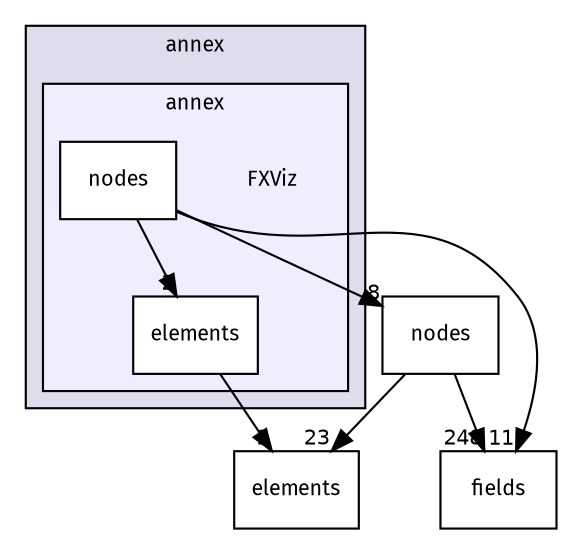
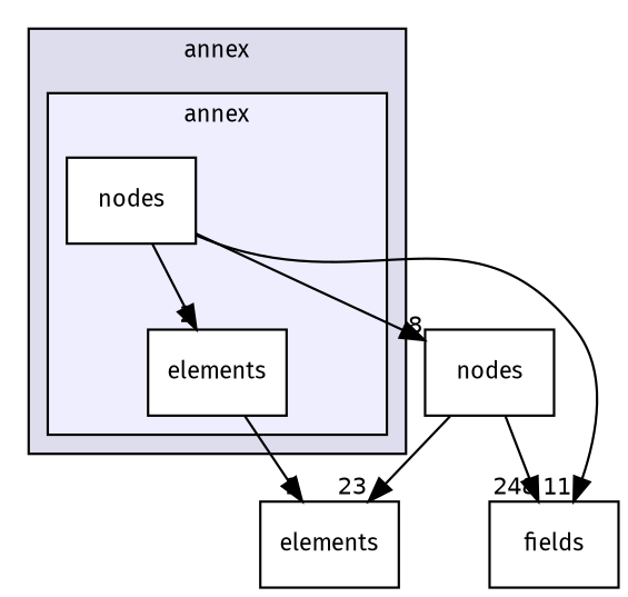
  digraph {
    compound=true
    fontname="Fira Sans"
    node [fontname="Fira Sans" fontsize=10 shape=box]
    edge [headlabel=2 labeldistance=1.5 labelfontname=Helvetica labelfontsize=10 fontname="Fira Sans"]
-   n1 [label=FXViz shape=plaintext]
    n2 [fillcolor=white label=elements style=filled]
    n3 [fillcolor=white label=nodes style=filled]
    n4 [label=elements]
    n5 [label=nodes]
    n6 [label=fields]
    subgraph cluster_1 {
      bgcolor="#ddddee"
      fontsize=10
      label=annex
      pencolor=black
      subgraph cluster_2 {
        bgcolor="#eeeeff"
        fontsize=10
        pencolor=black
-       n1
        n2
        n3
      }
    }
    n2 -> n4
    n3 -> n2
    n3 -> n5 [headlabel=8]
    n3 -> n6 [headlabel=11]
    n5 -> n4 [headlabel=23]
    n5 -> n6 [headlabel=248]
  }
